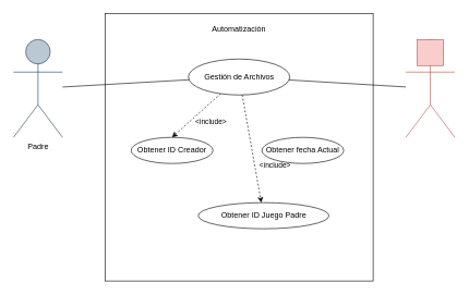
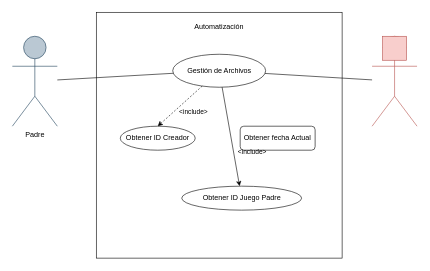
  <mxCell id="0" />
  <mxCell id="1" parent="0" />
  <mxCell id="2" value="" style="rounded=0;whiteSpace=wrap;html=1;gradientColor=none;fillColor=none;gradientDirection=north;shadow=0;glass=0;" parent="1" vertex="1"><mxGeometry x="160" y="20" width="410" height="410" as="geometry" /></mxCell>
  <mxCell id="3" value="Automatización" style="text;html=1;strokeColor=none;fillColor=none;align=center;verticalAlign=middle;whiteSpace=wrap;rounded=0;shadow=0;glass=0;" parent="1" vertex="1"><mxGeometry x="335" y="30" width="60" height="30" as="geometry" /></mxCell>
  <mxCell id="4" value="" style="shape=umlActor;verticalLabelPosition=bottom;verticalAlign=top;html=1;outlineConnect=0;fillColor=#bac8d3;strokeColor=#23445d;aspect=fixed;" parent="1" vertex="1"><mxGeometry x="20" y="60" width="75" height="150" as="geometry" /></mxCell>
  <mxCell id="5" value="Padre" style="text;html=1;strokeColor=none;fillColor=none;align=center;verticalAlign=middle;whiteSpace=wrap;rounded=0;shadow=0;glass=0;" parent="1" vertex="1"><mxGeometry x="27.5" y="210" width="60" height="30" as="geometry" /></mxCell>
  <mxCell id="6" value="Gestión de Archivos" style="ellipse;whiteSpace=wrap;html=1;rounded=0;shadow=0;glass=0;fillColor=none;gradientColor=none;gradientDirection=north;" parent="1" vertex="1"><mxGeometry x="287.5" y="90" width="155" height="55" as="geometry" /></mxCell>
  <mxCell id="7" value="" style="endArrow=none;html=1;rounded=0;" parent="1" source="4" target="6" edge="1"><mxGeometry width="50" height="50" relative="1" as="geometry"><mxPoint x="200" y="230" as="sourcePoint" /><mxPoint x="250" y="180" as="targetPoint" /></mxGeometry></mxCell>
  <mxCell id="8" value="Obtener ID Creador" style="ellipse;whiteSpace=wrap;html=1;rounded=0;shadow=0;glass=0;fillColor=none;gradientColor=none;gradientDirection=north;" parent="1" vertex="1"><mxGeometry x="200" y="210" width="125" height="40" as="geometry" /></mxCell>
  <mxCell id="9" value="" style="endArrow=classic;html=1;rounded=0;entryX=0.5;entryY=0;entryDx=0;entryDy=0;dashed=1;" parent="1" source="6" target="8" edge="1"><mxGeometry width="50" height="50" relative="1" as="geometry"><mxPoint x="200" y="230" as="sourcePoint" /><mxPoint x="250" y="180" as="targetPoint" /></mxGeometry></mxCell>
  <mxCell id="10" value="&amp;lt;include&amp;gt;" style="edgeLabel;html=1;align=center;verticalAlign=middle;resizable=0;points=[];" parent="9" vertex="1" connectable="0"><mxGeometry x="0.271" relative="1" as="geometry"><mxPoint x="32" as="offset" /></mxGeometry></mxCell>
  <mxCell id="11" value="Obtener ID Juego Padre" style="ellipse;whiteSpace=wrap;html=1;rounded=0;shadow=0;glass=0;fillColor=none;gradientColor=none;gradientDirection=north;" parent="1" vertex="1"><mxGeometry x="302.5" y="310" width="200" height="40" as="geometry" /></mxCell>
- <mxCell id="12" value="" style="endArrow=classic;html=1;rounded=0;dashed=1;" parent="1" source="6" target="11" edge="1"><mxGeometry width="50" height="50" relative="1" as="geometry"><mxPoint x="305.451" y="153.584" as="sourcePoint" /><mxPoint x="252.5" y="210" as="targetPoint" /></mxGeometry></mxCell>
+ <mxCell id="12" value="" style="endArrow=classic;html=1;rounded=0;dashed=0;" parent="1" source="6" target="11" edge="1"><mxGeometry width="50" height="50" relative="1" as="geometry"><mxPoint x="305.451" y="153.584" as="sourcePoint" /><mxPoint x="252.5" y="210" as="targetPoint" /></mxGeometry></mxCell>
  <mxCell id="13" value="&amp;lt;include&amp;gt;" style="edgeLabel;html=1;align=center;verticalAlign=middle;resizable=0;points=[];" parent="12" vertex="1" connectable="0"><mxGeometry x="0.271" relative="1" as="geometry"><mxPoint x="31" y="2" as="offset" /></mxGeometry></mxCell>
- <mxCell id="14" value="Obtener fecha Actual" style="ellipse;whiteSpace=wrap;html=1;rounded=0;shadow=0;glass=0;fillColor=none;gradientColor=none;gradientDirection=north;" parent="1" vertex="1"><mxGeometry x="400" y="210" width="125" height="40" as="geometry" /></mxCell>
+ <mxCell id="14" value="Obtener fecha Actual" style="whiteSpace=wrap;html=1;shadow=0;glass=0;fillColor=none;gradientColor=none;gradientDirection=north;rounded=1;" parent="1" vertex="1"><mxGeometry x="400" y="210" width="125" height="40" as="geometry" /></mxCell>
  <mxCell id="15" value="" style="shape=umlActor;verticalLabelPosition=bottom;verticalAlign=top;html=1;outlineConnect=0;fillColor=#f8cecc;strokeColor=#b85450;aspect=fixed;" parent="1" vertex="1"><mxGeometry x="620" y="60" width="75" height="150" as="geometry" /></mxCell>
  <mxCell id="16" value="" style="rounded=0;whiteSpace=wrap;html=1;fillColor=#f8cecc;strokeColor=#b85450;aspect=fixed;" parent="1" vertex="1"><mxGeometry x="637.5" y="60" width="40" height="40" as="geometry" /></mxCell>
  <mxCell id="17" value="" style="endArrow=none;html=1;rounded=0;" parent="1" source="6" target="15" edge="1"><mxGeometry width="50" height="50" relative="1" as="geometry"><mxPoint x="105" y="142.476" as="sourcePoint" /><mxPoint x="251.358" y="132.625" as="targetPoint" /></mxGeometry></mxCell>
